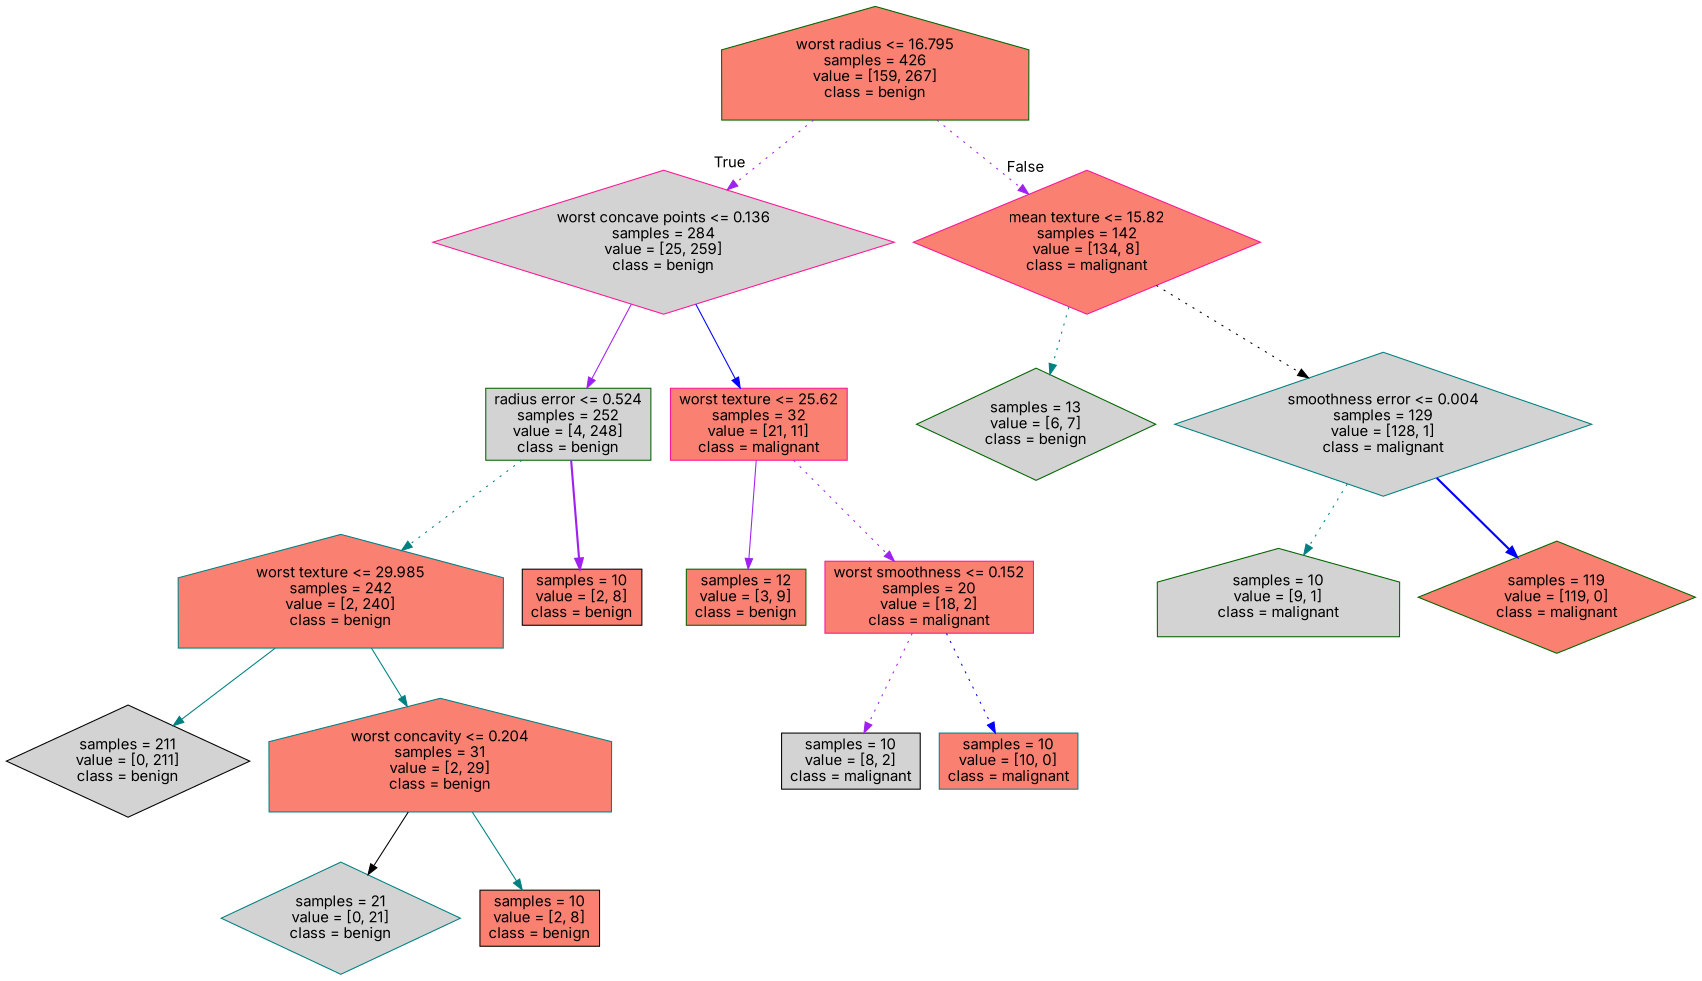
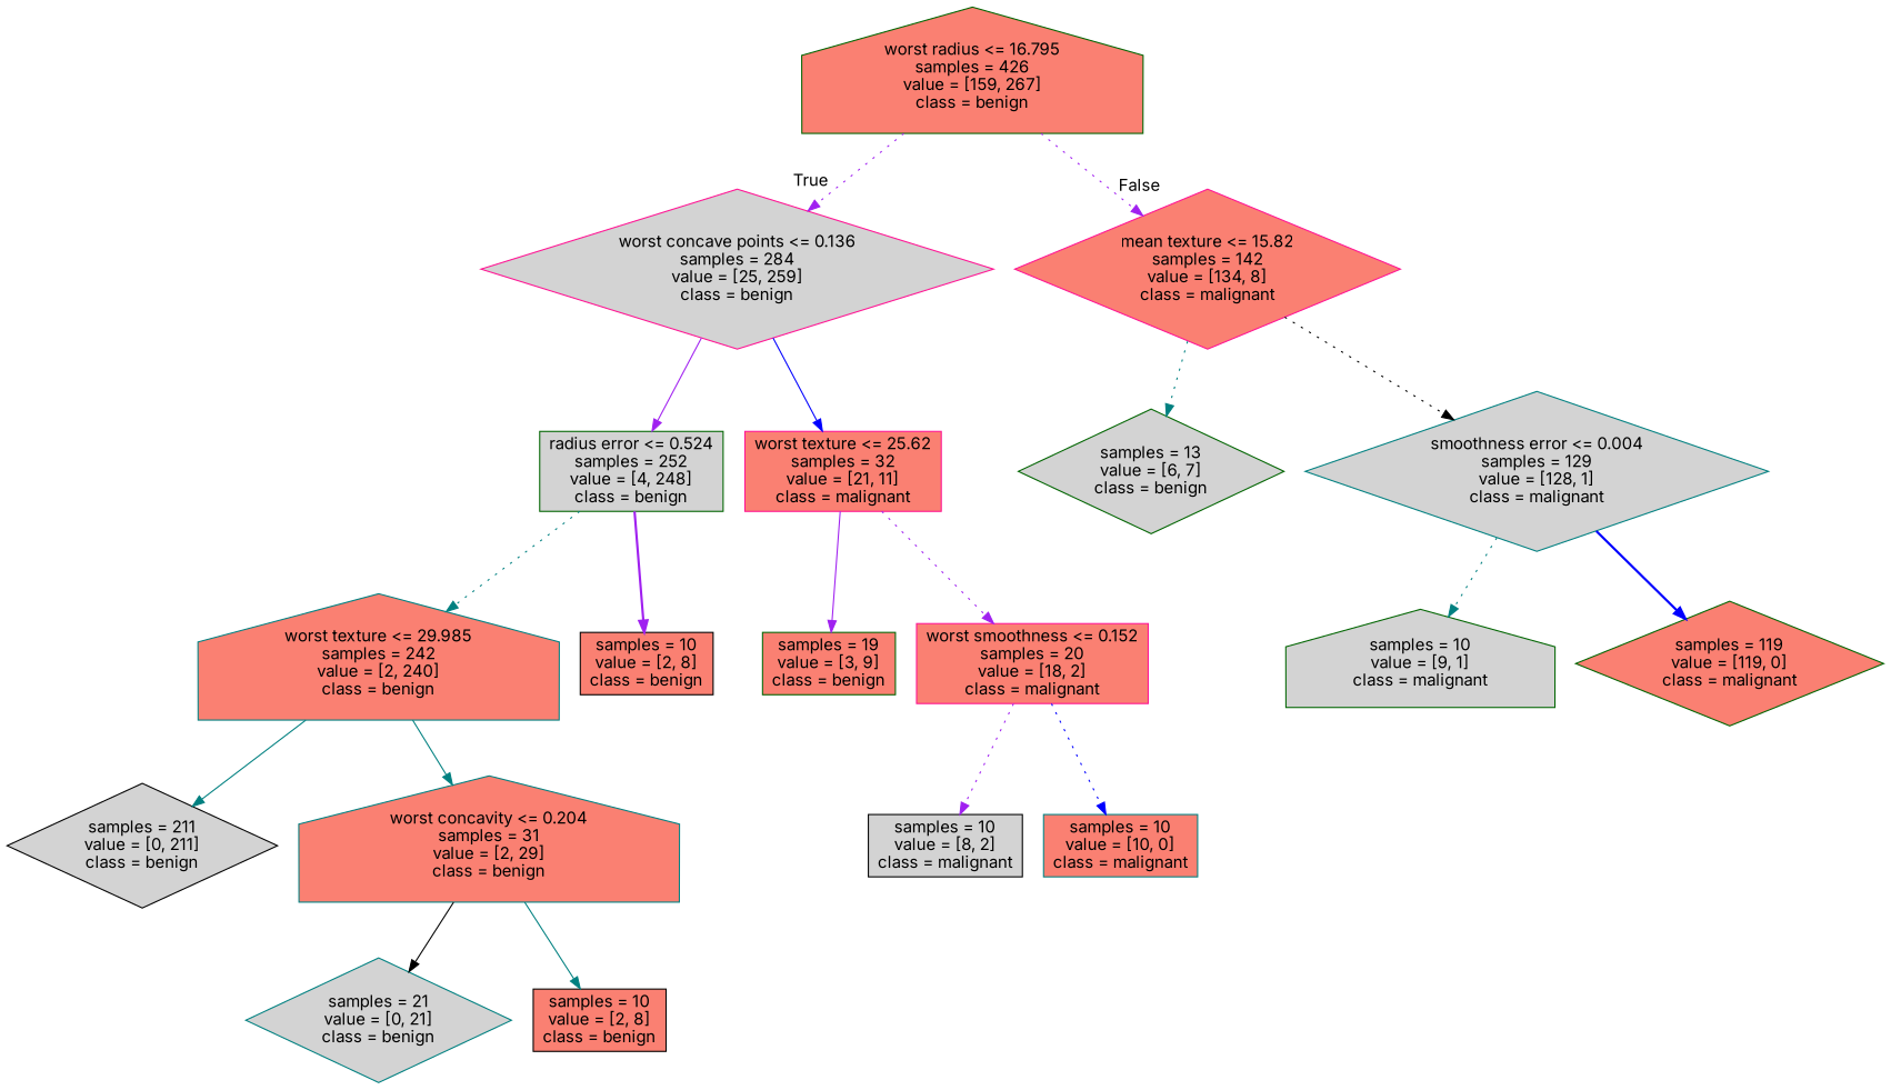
  digraph {
    fontname=Inter
    node [color=darkgreen fillcolor=salmon fontname=Inter shape=box style=filled]
    edge [color=purple fontname=Inter style=dotted]
    n1 [label="worst radius <= 16.795\nsamples = 426\nvalue = [159, 267]\nclass = benign" shape=house]
    n2 [color=deeppink fillcolor=lightgrey label="worst concave points <= 0.136\nsamples = 284\nvalue = [25, 259]\nclass = benign" shape=diamond]
    n3 [color=deeppink label="mean texture <= 15.82\nsamples = 142\nvalue = [134, 8]\nclass = malignant" shape=diamond]
    n4 [fillcolor=lightgrey label="radius error <= 0.524\nsamples = 252\nvalue = [4, 248]\nclass = benign"]
    n5 [color=deeppink label="worst texture <= 25.62\nsamples = 32\nvalue = [21, 11]\nclass = malignant"]
    n6 [fillcolor=lightgrey label="samples = 13\nvalue = [6, 7]\nclass = benign" shape=diamond]
    n7 [color=teal fillcolor=lightgrey label="smoothness error <= 0.004\nsamples = 129\nvalue = [128, 1]\nclass = malignant" shape=diamond]
    n8 [color=teal label="worst texture <= 29.985\nsamples = 242\nvalue = [2, 240]\nclass = benign" shape=house]
    n9 [color=black label="samples = 10\nvalue = [2, 8]\nclass = benign"]
-   n10 [label="samples = 12\nvalue = [3, 9]\nclass = benign"]
+   n10 [label="samples = 19\nvalue = [3, 9]\nclass = benign"]
    n11 [color=deeppink label="worst smoothness <= 0.152\nsamples = 20\nvalue = [18, 2]\nclass = malignant"]
    n12 [color=black fillcolor=lightgrey label="samples = 211\nvalue = [0, 211]\nclass = benign" shape=diamond]
    n13 [color=teal label="worst concavity <= 0.204\nsamples = 31\nvalue = [2, 29]\nclass = benign" shape=house]
    n14 [color=teal fillcolor=lightgrey label="samples = 21\nvalue = [0, 21]\nclass = benign" shape=diamond]
    n15 [color=black label="samples = 10\nvalue = [2, 8]\nclass = benign"]
    n16 [color=black fillcolor=lightgrey label="samples = 10\nvalue = [8, 2]\nclass = malignant"]
    n17 [color=teal label="samples = 10\nvalue = [10, 0]\nclass = malignant"]
    n18 [fillcolor=lightgrey label="samples = 10\nvalue = [9, 1]\nclass = malignant" shape=house]
    n19 [label="samples = 119\nvalue = [119, 0]\nclass = malignant" shape=diamond]
    n1 -> n2 [headlabel=True labelangle=45 labeldistance=2.5]
    n1 -> n3 [headlabel=False labelangle=-45 labeldistance=2.5]
    n2 -> n4 [style=solid]
    n2 -> n5 [color=blue style=solid]
    n3 -> n6 [color=teal]
    n3 -> n7 [color=black]
    n4 -> n8 [color=teal]
    n4 -> n9 [style=bold]
    n5 -> n10 [style=solid]
    n5 -> n11
    n7 -> n18 [color=teal]
    n7 -> n19 [color=blue style=bold]
    n8 -> n12 [color=teal style=solid]
    n8 -> n13 [color=teal style=solid]
    n11 -> n16
    n11 -> n17 [color=blue]
    n13 -> n14 [color=black style=solid]
    n13 -> n15 [color=teal style=solid]
  }
